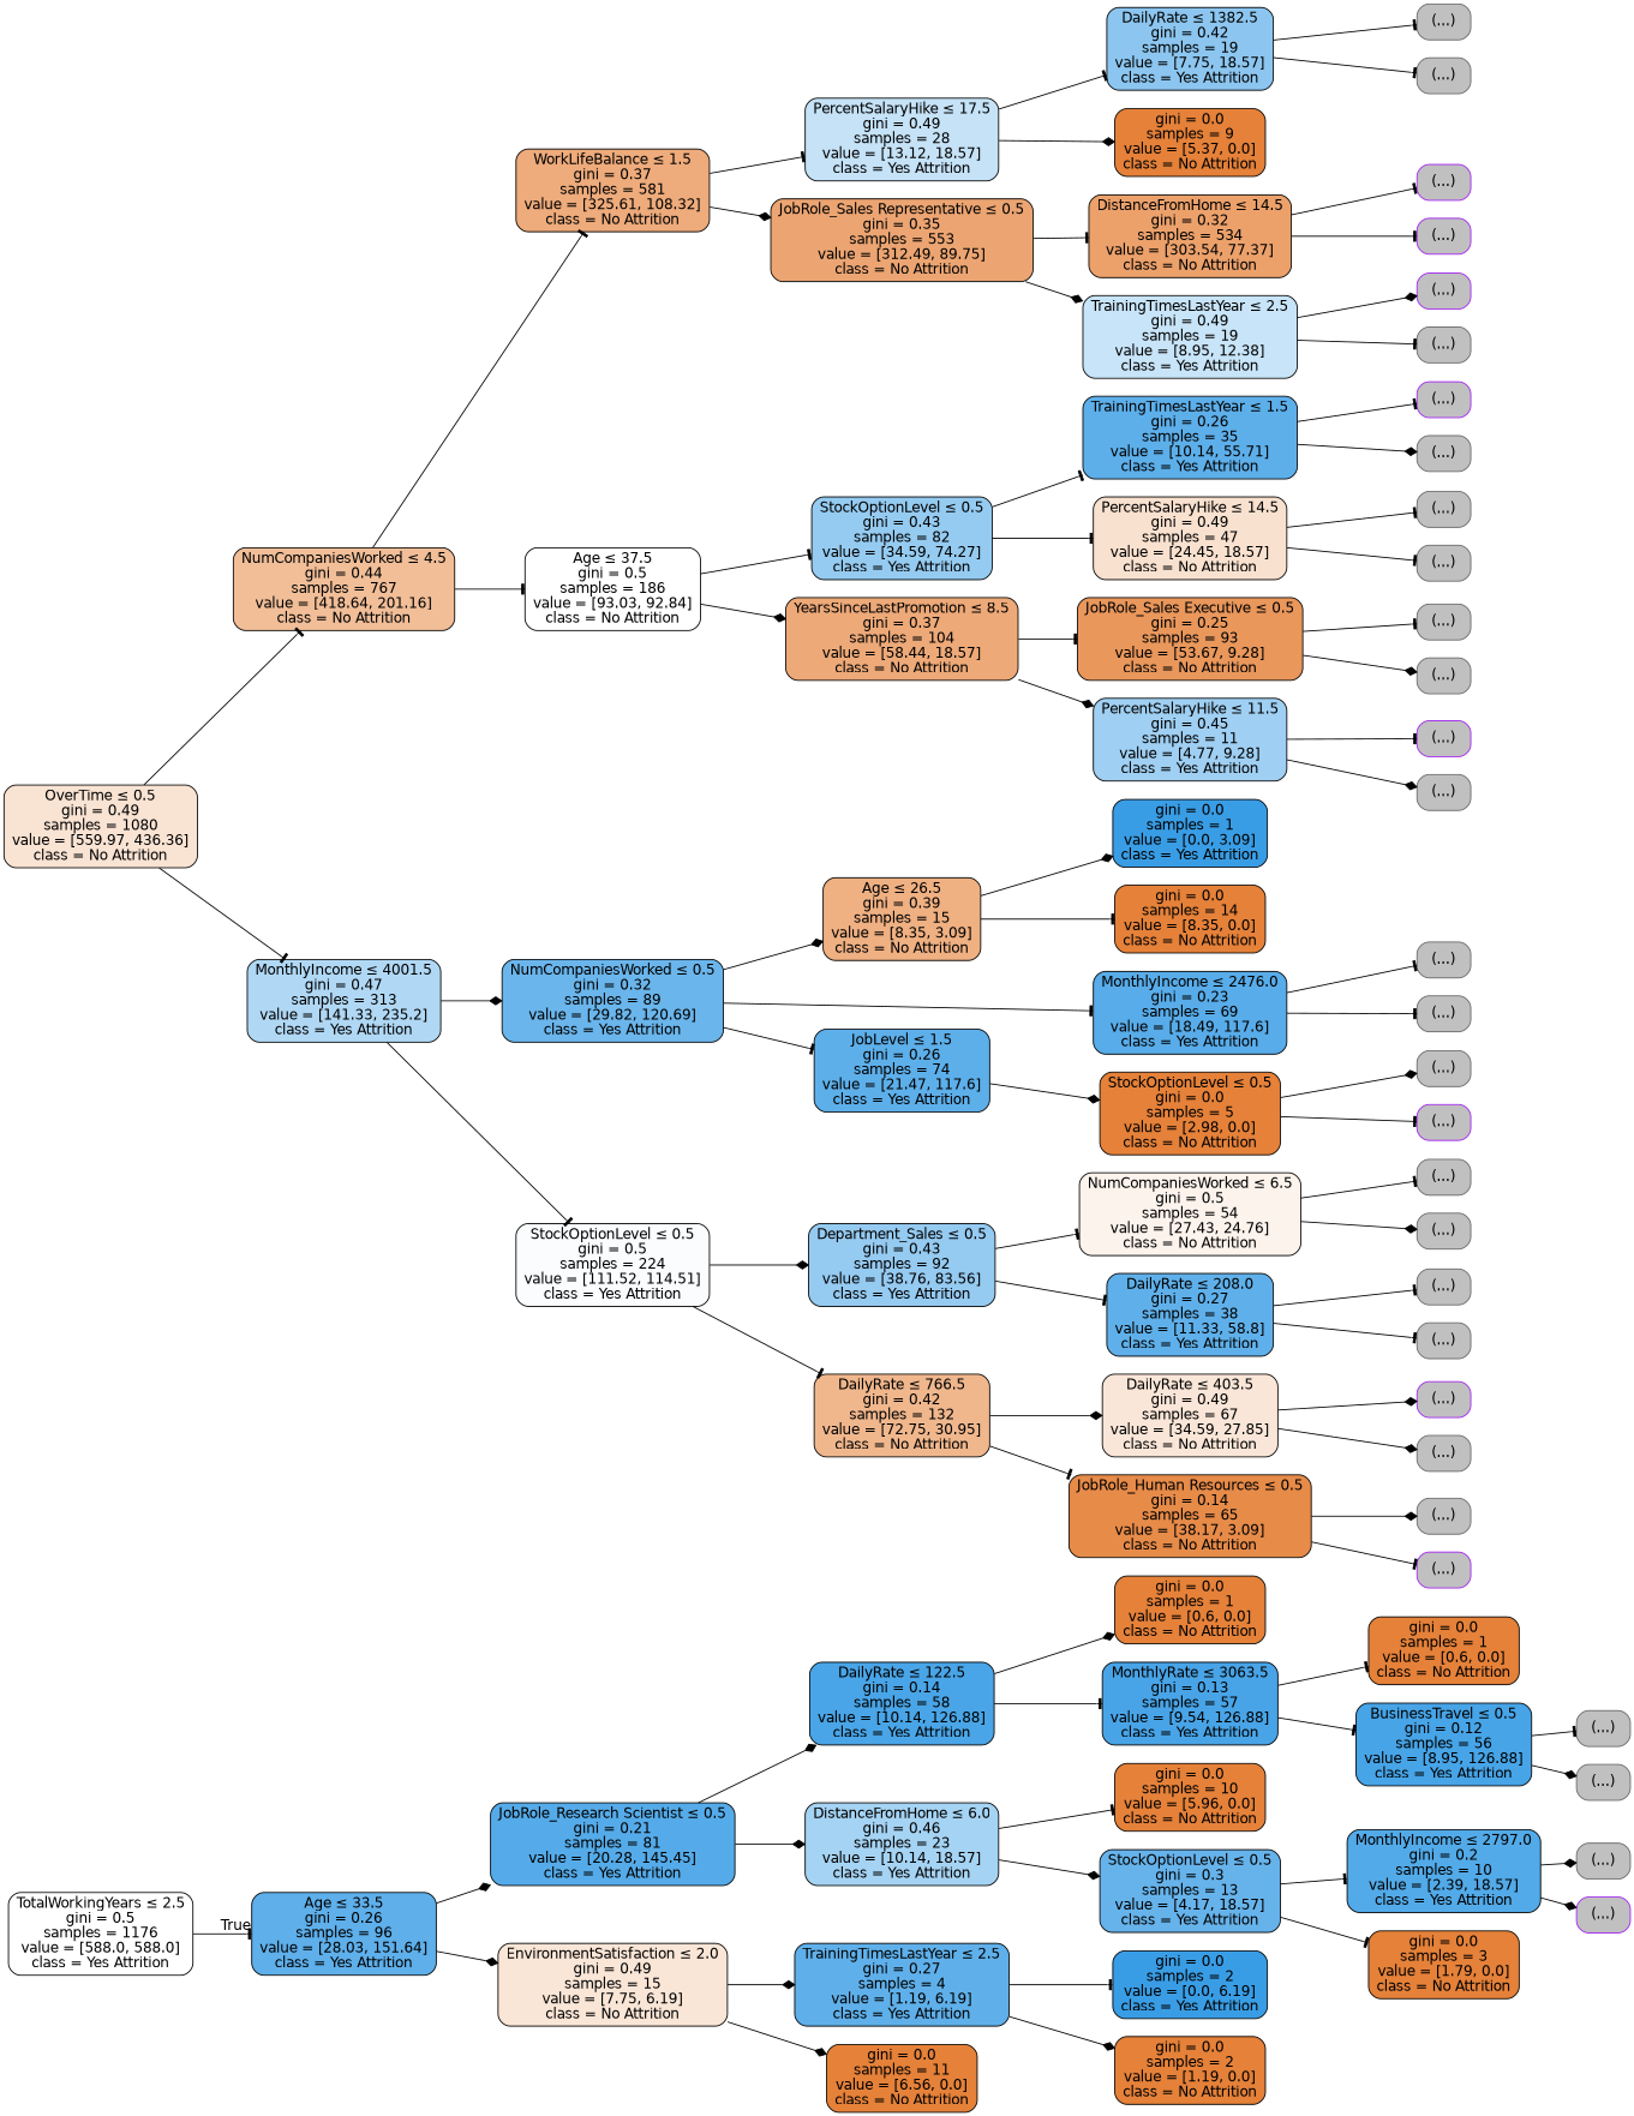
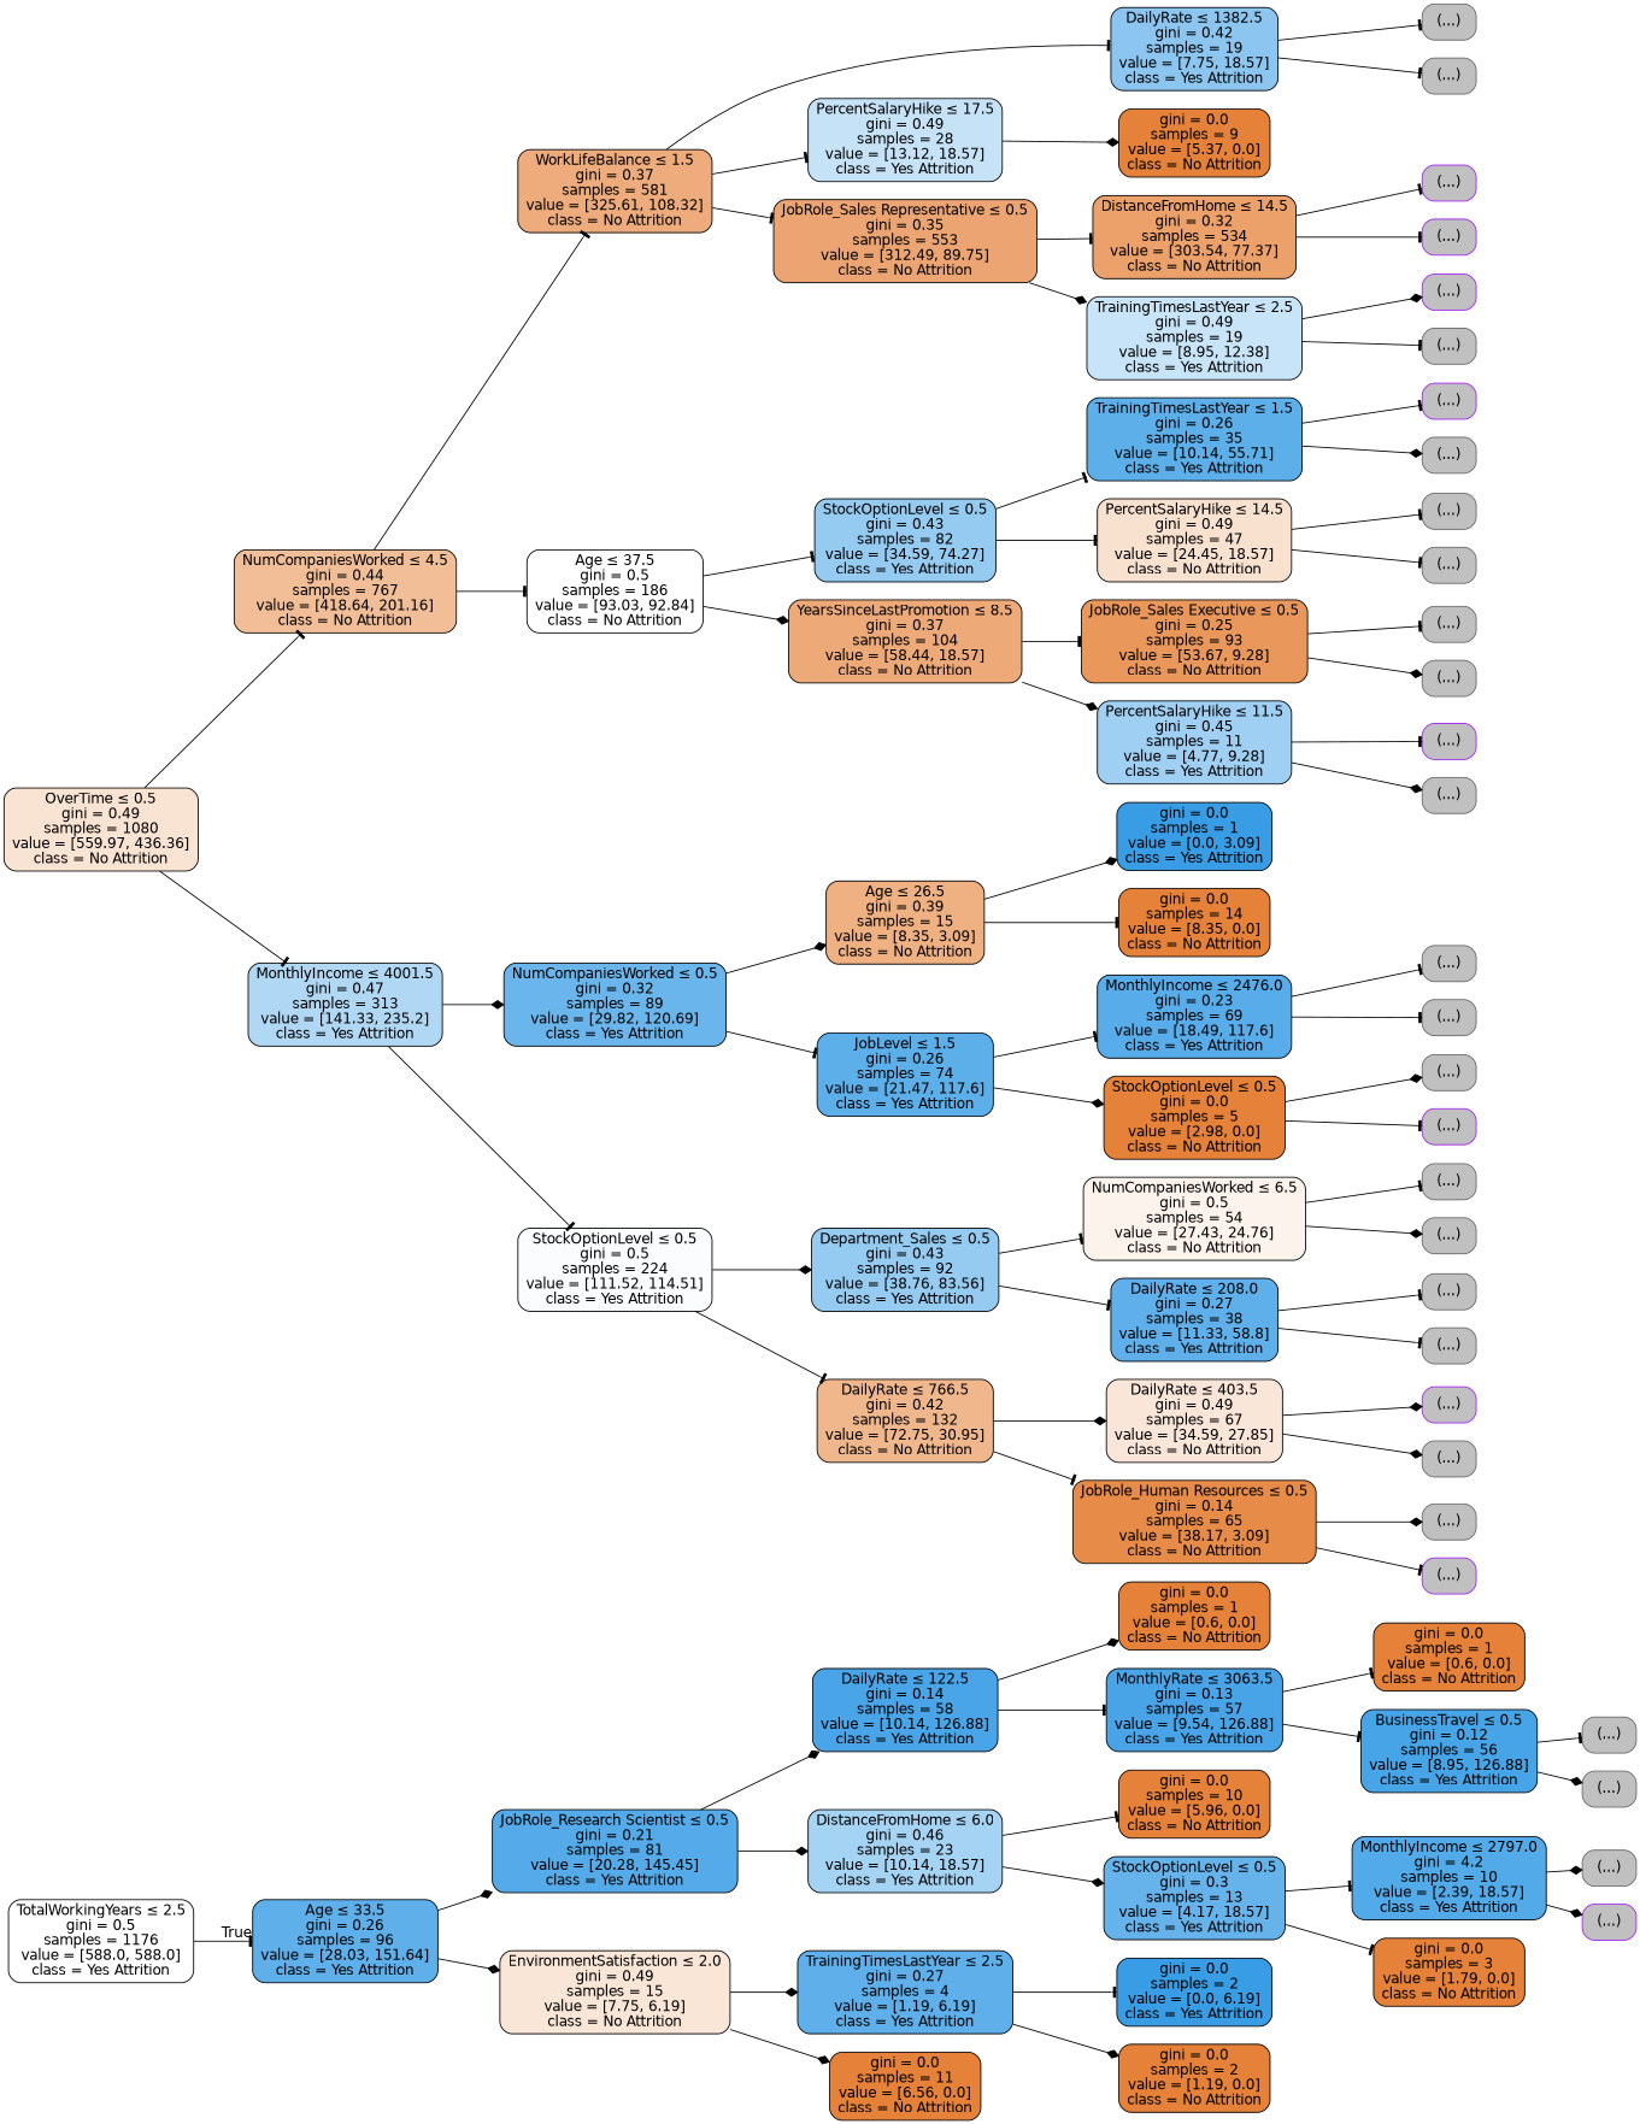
  digraph {
    rankdir=LR
    node [color=black fillcolor="#C0C0C0" fontname=helvetica shape=box style="filled, rounded"]
    edge [arrowhead=tee fontname=helvetica]
    n1 [fillcolor="#ffffff" label=<TotalWorkingYears &le; 2.5<br/>gini = 0.5<br/>samples = 1176<br/>value = [588.0, 588.0]<br/>class = Yes Attrition>]
    n2 [fillcolor="#5eafea" label=<Age &le; 33.5<br/>gini = 0.26<br/>samples = 96<br/>value = [28.03, 151.64]<br/>class = Yes Attrition>]
    n3 [fillcolor="#55abe9" label=<JobRole_Research Scientist &le; 0.5<br/>gini = 0.21<br/>samples = 81<br/>value = [20.28, 145.45]<br/>class = Yes Attrition>]
    n4 [fillcolor="#fae6d7" label=<EnvironmentSatisfaction &le; 2.0<br/>gini = 0.49<br/>samples = 15<br/>value = [7.75, 6.19]<br/>class = No Attrition>]
    n5 [fillcolor="#f9e3d3" label=<OverTime &le; 0.5<br/>gini = 0.49<br/>samples = 1080<br/>value = [559.97, 436.36]<br/>class = No Attrition>]
    n6 [fillcolor="#f1be98" label=<NumCompaniesWorked &le; 4.5<br/>gini = 0.44<br/>samples = 767<br/>value = [418.64, 201.16]<br/>class = No Attrition>]
    n7 [fillcolor="#b0d8f5" label=<MonthlyIncome &le; 4001.5<br/>gini = 0.47<br/>samples = 313<br/>value = [141.33, 235.2]<br/>class = Yes Attrition>]
    n8 [fillcolor="#49a5e7" label=<DailyRate &le; 122.5<br/>gini = 0.14<br/>samples = 58<br/>value = [10.14, 126.88]<br/>class = Yes Attrition>]
    n9 [fillcolor="#a5d3f3" label=<DistanceFromHome &le; 6.0<br/>gini = 0.46<br/>samples = 23<br/>value = [10.14, 18.57]<br/>class = Yes Attrition>]
    n10 [fillcolor="#5fb0ea" label=<TrainingTimesLastYear &le; 2.5<br/>gini = 0.27<br/>samples = 4<br/>value = [1.19, 6.19]<br/>class = Yes Attrition>]
    n11 [fillcolor="#e58139" label=<gini = 0.0<br/>samples = 11<br/>value = [6.56, 0.0]<br/>class = No Attrition>]
    n12 [fillcolor="#e58139" label=<gini = 0.0<br/>samples = 1<br/>value = [0.6, 0.0]<br/>class = No Attrition>]
    n13 [fillcolor="#48a4e7" label=<MonthlyRate &le; 3063.5<br/>gini = 0.13<br/>samples = 57<br/>value = [9.54, 126.88]<br/>class = Yes Attrition>]
    n14 [fillcolor="#e58139" label=<gini = 0.0<br/>samples = 10<br/>value = [5.96, 0.0]<br/>class = No Attrition>]
    n15 [fillcolor="#66b3eb" label=<StockOptionLevel &le; 0.5<br/>gini = 0.3<br/>samples = 13<br/>value = [4.17, 18.57]<br/>class = Yes Attrition>]
    n16 [fillcolor="#e58139" label=<gini = 0.0<br/>samples = 1<br/>value = [0.6, 0.0]<br/>class = No Attrition>]
    n17 [fillcolor="#47a4e7" label=<BusinessTravel &le; 0.5<br/>gini = 0.12<br/>samples = 56<br/>value = [8.95, 126.88]<br/>class = Yes Attrition>]
    n18 [color=gray40 label="(...)"]
    n19 [color=gray40 label="(...)"]
-   n20 [fillcolor="#52aae8" label=<MonthlyIncome &le; 2797.0<br/>gini = 0.2<br/>samples = 10<br/>value = [2.39, 18.57]<br/>class = Yes Attrition>]
+   n20 [fillcolor="#52aae8" label=<MonthlyIncome &le; 2797.0<br/>gini = 4.2<br/>samples = 10<br/>value = [2.39, 18.57]<br/>class = Yes Attrition>]
    n21 [fillcolor="#e58139" label=<gini = 0.0<br/>samples = 3<br/>value = [1.79, 0.0]<br/>class = No Attrition>]
    n22 [color=gray40 label="(...)"]
    n23 [color=purple label="(...)"]
    n24 [fillcolor="#399de5" label=<gini = 0.0<br/>samples = 2<br/>value = [0.0, 6.19]<br/>class = Yes Attrition>]
    n25 [fillcolor="#e58139" label=<gini = 0.0<br/>samples = 2<br/>value = [1.19, 0.0]<br/>class = No Attrition>]
    n26 [fillcolor="#eeab7b" label=<WorkLifeBalance &le; 1.5<br/>gini = 0.37<br/>samples = 581<br/>value = [325.61, 108.32]<br/>class = No Attrition>]
    n27 [fillcolor="#ffffff" label=<Age &le; 37.5<br/>gini = 0.5<br/>samples = 186<br/>value = [93.03, 92.84]<br/>class = No Attrition>]
    n28 [fillcolor="#6ab5eb" label=<NumCompaniesWorked &le; 0.5<br/>gini = 0.32<br/>samples = 89<br/>value = [29.82, 120.69]<br/>class = Yes Attrition>]
    n29 [fillcolor="#fafcfe" label=<StockOptionLevel &le; 0.5<br/>gini = 0.5<br/>samples = 224<br/>value = [111.52, 114.51]<br/>class = Yes Attrition>]
    n30 [fillcolor="#c5e2f7" label=<PercentSalaryHike &le; 17.5<br/>gini = 0.49<br/>samples = 28<br/>value = [13.12, 18.57]<br/>class = Yes Attrition>]
    n31 [fillcolor="#eca572" label=<JobRole_Sales Representative &le; 0.5<br/>gini = 0.35<br/>samples = 553<br/>value = [312.49, 89.75]<br/>class = No Attrition>]
    n32 [fillcolor="#95cbf1" label=<StockOptionLevel &le; 0.5<br/>gini = 0.43<br/>samples = 82<br/>value = [34.59, 74.27]<br/>class = Yes Attrition>]
    n33 [fillcolor="#eda978" label=<YearsSinceLastPromotion &le; 8.5<br/>gini = 0.37<br/>samples = 104<br/>value = [58.44, 18.57]<br/>class = No Attrition>]
    n34 [fillcolor="#8cc6f0" label=<DailyRate &le; 1382.5<br/>gini = 0.42<br/>samples = 19<br/>value = [7.75, 18.57]<br/>class = Yes Attrition>]
    n35 [fillcolor="#e58139" label=<gini = 0.0<br/>samples = 9<br/>value = [5.37, 0.0]<br/>class = No Attrition>]
    n36 [fillcolor="#eca16b" label=<DistanceFromHome &le; 14.5<br/>gini = 0.32<br/>samples = 534<br/>value = [303.54, 77.37]<br/>class = No Attrition>]
    n37 [fillcolor="#c8e4f8" label=<TrainingTimesLastYear &le; 2.5<br/>gini = 0.49<br/>samples = 19<br/>value = [8.95, 12.38]<br/>class = Yes Attrition>]
    n38 [color=gray40 label="(...)"]
    n39 [color=gray40 label="(...)"]
    n40 [color=purple label="(...)"]
    n41 [color=purple label="(...)"]
    n42 [color=purple label="(...)"]
    n43 [color=gray40 label="(...)"]
    n44 [fillcolor="#5dafea" label=<TrainingTimesLastYear &le; 1.5<br/>gini = 0.26<br/>samples = 35<br/>value = [10.14, 55.71]<br/>class = Yes Attrition>]
    n45 [fillcolor="#f9e1cf" label=<PercentSalaryHike &le; 14.5<br/>gini = 0.49<br/>samples = 47<br/>value = [24.45, 18.57]<br/>class = No Attrition>]
    n46 [fillcolor="#e9975b" label=<JobRole_Sales Executive &le; 0.5<br/>gini = 0.25<br/>samples = 93<br/>value = [53.67, 9.28]<br/>class = No Attrition>]
    n47 [fillcolor="#9fcff2" label=<PercentSalaryHike &le; 11.5<br/>gini = 0.45<br/>samples = 11<br/>value = [4.77, 9.28]<br/>class = Yes Attrition>]
    n48 [color=purple label="(...)"]
    n49 [color=gray40 label="(...)"]
    n50 [color=gray40 label="(...)"]
    n51 [color=gray40 label="(...)"]
    n52 [color=gray40 label="(...)"]
    n53 [color=gray40 label="(...)"]
    n54 [color=purple label="(...)"]
    n55 [color=gray40 label="(...)"]
    n56 [fillcolor="#efb082" label=<Age &le; 26.5<br/>gini = 0.39<br/>samples = 15<br/>value = [8.35, 3.09]<br/>class = No Attrition>]
    n57 [fillcolor="#5dafea" label=<JobLevel &le; 1.5<br/>gini = 0.26<br/>samples = 74<br/>value = [21.47, 117.6]<br/>class = Yes Attrition>]
    n58 [fillcolor="#95caf1" label=<Department_Sales &le; 0.5<br/>gini = 0.43<br/>samples = 92<br/>value = [38.76, 83.56]<br/>class = Yes Attrition>]
    n59 [fillcolor="#f0b78d" label=<DailyRate &le; 766.5<br/>gini = 0.42<br/>samples = 132<br/>value = [72.75, 30.95]<br/>class = No Attrition>]
    n60 [fillcolor="#399de5" label=<gini = 0.0<br/>samples = 1<br/>value = [0.0, 3.09]<br/>class = Yes Attrition>]
    n61 [fillcolor="#e58139" label=<gini = 0.0<br/>samples = 14<br/>value = [8.35, 0.0]<br/>class = No Attrition>]
    n62 [fillcolor="#58ace9" label=<MonthlyIncome &le; 2476.0<br/>gini = 0.23<br/>samples = 69<br/>value = [18.49, 117.6]<br/>class = Yes Attrition>]
    n63 [fillcolor="#e58139" label=<StockOptionLevel &le; 0.5<br/>gini = 0.0<br/>samples = 5<br/>value = [2.98, 0.0]<br/>class = No Attrition>]
    n64 [color=gray40 label="(...)"]
    n65 [color=gray40 label="(...)"]
    n66 [color=gray40 label="(...)"]
    n67 [color=purple label="(...)"]
    n68 [fillcolor="#fcf3ec" label=<NumCompaniesWorked &le; 6.5<br/>gini = 0.5<br/>samples = 54<br/>value = [27.43, 24.76]<br/>class = No Attrition>]
    n69 [fillcolor="#5fb0ea" label=<DailyRate &le; 208.0<br/>gini = 0.27<br/>samples = 38<br/>value = [11.33, 58.8]<br/>class = Yes Attrition>]
    n70 [fillcolor="#fae6d8" label=<DailyRate &le; 403.5<br/>gini = 0.49<br/>samples = 67<br/>value = [34.59, 27.85]<br/>class = No Attrition>]
    n71 [fillcolor="#e78b49" label=<JobRole_Human Resources &le; 0.5<br/>gini = 0.14<br/>samples = 65<br/>value = [38.17, 3.09]<br/>class = No Attrition>]
    n72 [color=gray40 label="(...)"]
    n73 [color=gray40 label="(...)"]
    n74 [color=gray40 label="(...)"]
    n75 [color=gray40 label="(...)"]
    n76 [color=purple label="(...)"]
    n77 [color=gray40 label="(...)"]
    n78 [color=gray40 label="(...)"]
    n79 [color=purple label="(...)"]
    n1 -> n2 [headlabel=True labelangle=45 labeldistance=2.5]
    n2 -> n3 [arrowhead=diamond]
    n2 -> n4 [arrowhead=diamond]
    n3 -> n8 [arrowhead=diamond]
    n3 -> n9 [arrowhead=diamond]
    n4 -> n10 [arrowhead=diamond]
    n4 -> n11 [arrowhead=diamond]
    n5 -> n6
    n5 -> n7
    n6 -> n26
    n6 -> n27
    n7 -> n28 [arrowhead=diamond]
    n7 -> n29
    n8 -> n12 [arrowhead=diamond]
    n8 -> n13
    n9 -> n14
    n9 -> n15 [arrowhead=diamond]
    n10 -> n24
    n10 -> n25 [arrowhead=diamond]
    n13 -> n16
    n13 -> n17
    n15 -> n20
    n15 -> n21
    n17 -> n18
    n17 -> n19 [arrowhead=diamond]
    n20 -> n22 [arrowhead=diamond]
    n20 -> n23 [arrowhead=diamond]
    n26 -> n30
-   n26 -> n31 [arrowhead=diamond]
+   n26 -> n31
    n27 -> n32
    n27 -> n33 [arrowhead=diamond]
    n28 -> n56 [arrowhead=diamond]
    n28 -> n57
    n29 -> n58 [arrowhead=diamond]
    n29 -> n59
-   n30 -> n34
+   n26 -> n34
    n30 -> n35 [arrowhead=diamond]
    n31 -> n36
    n31 -> n37 [arrowhead=diamond]
    n32 -> n44
    n32 -> n45
    n33 -> n46
    n33 -> n47 [arrowhead=diamond]
    n34 -> n38
    n34 -> n39
    n36 -> n40
    n36 -> n41
    n37 -> n42 [arrowhead=diamond]
    n37 -> n43
    n44 -> n48
    n44 -> n49 [arrowhead=diamond]
    n45 -> n50
    n45 -> n51
    n46 -> n52
    n46 -> n53 [arrowhead=diamond]
    n47 -> n54
    n47 -> n55 [arrowhead=diamond]
    n56 -> n60 [arrowhead=diamond]
    n56 -> n61
-   n28 -> n62
+   n57 -> n62
    n57 -> n63 [arrowhead=diamond]
    n58 -> n68
    n58 -> n69
    n59 -> n70 [arrowhead=diamond]
    n59 -> n71
    n62 -> n64
    n62 -> n65
    n63 -> n66 [arrowhead=diamond]
    n63 -> n67
    n68 -> n72
    n68 -> n73 [arrowhead=diamond]
    n69 -> n74
    n69 -> n75
    n70 -> n76 [arrowhead=diamond]
    n70 -> n77 [arrowhead=diamond]
    n71 -> n78 [arrowhead=diamond]
    n71 -> n79
  }
